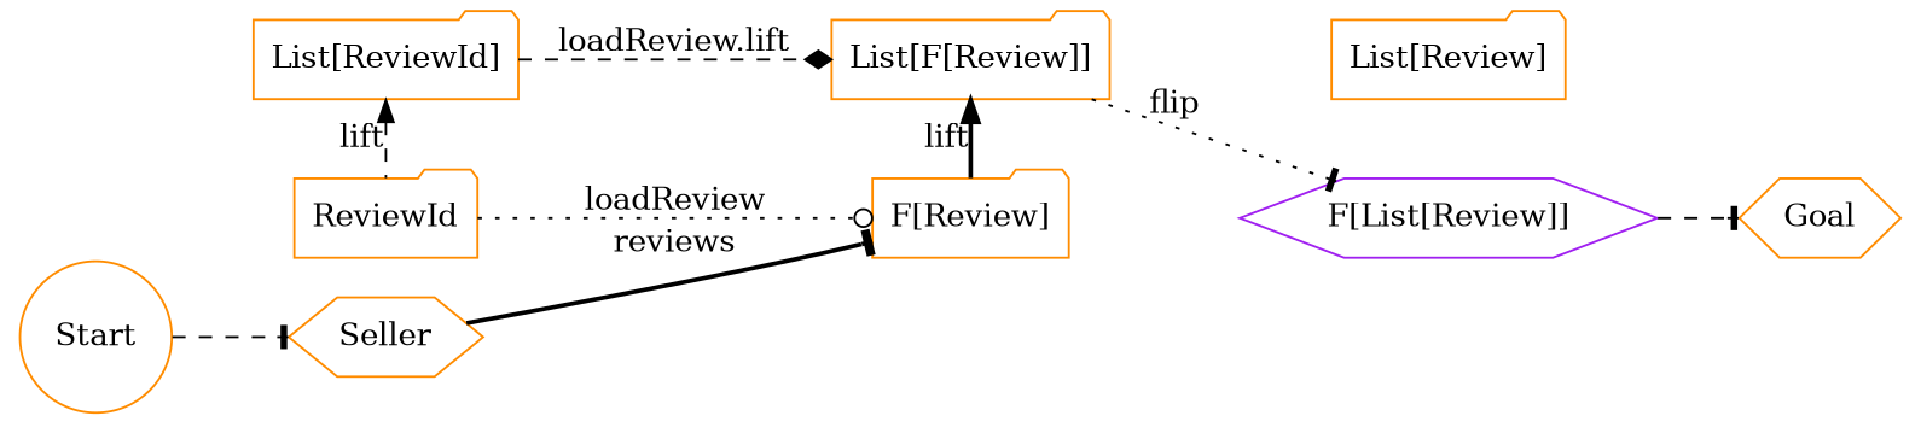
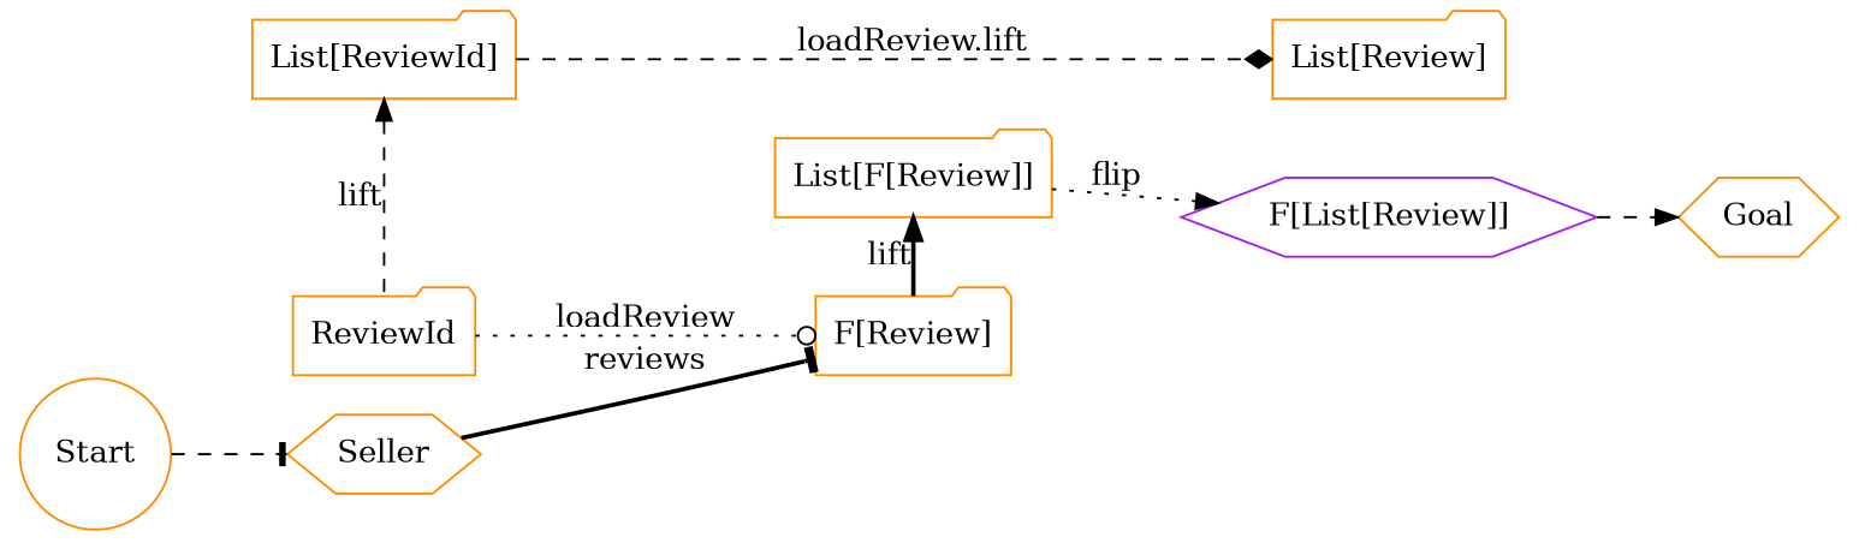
  digraph {
    rankdir=LR
    node [color=darkorange group=middle shape=folder]
    edge [style=dashed]
    n1 [label="List[ReviewId]"]
    n2 [group=lower label=ReviewId]
    n3 [label="List[F[Review]]"]
    n4 [group=lower label="F[Review]"]
    n5 [color=purple group=lower label="F[List[Review]]" shape=hexagon]
    n6 [label="List[Review]"]
    Goal [shape=hexagon group=""]
    Start [shape=circle group=""]
    Seller [shape=hexagon]
    subgraph sub_1 {
      rank=same
      n1
      n2
    }
    subgraph sub_2 {
      rank=same
      n3
      n4
    }
    subgraph sub_3 {
      rank=same
      n5
      n6
    }
    n1 -> n2 [dir=back label=lift]
-   n1 -> n3 [arrowhead=diamond label="loadReview.lift"]
+   n1 -> n6 [arrowhead=diamond label="loadReview.lift"]
    n2 -> n4 [arrowhead=odot label=loadReview style=dotted]
    n3 -> n4 [dir=back label=lift style=bold]
-   n3 -> n5 [arrowhead=tee label=flip style=dotted]
+   n3 -> n5 [arrowhead=normal label=flip style=dotted]
    n3 -> n6 [style=invis]
-   n5 -> Goal [arrowhead=tee]
+   n5 -> Goal [arrowhead=normal]
    n6 -> n5 [style=invis]
    Start -> Seller [arrowhead=tee]
    Seller -> n4 [arrowhead=tee label=reviews style=bold]
  }
